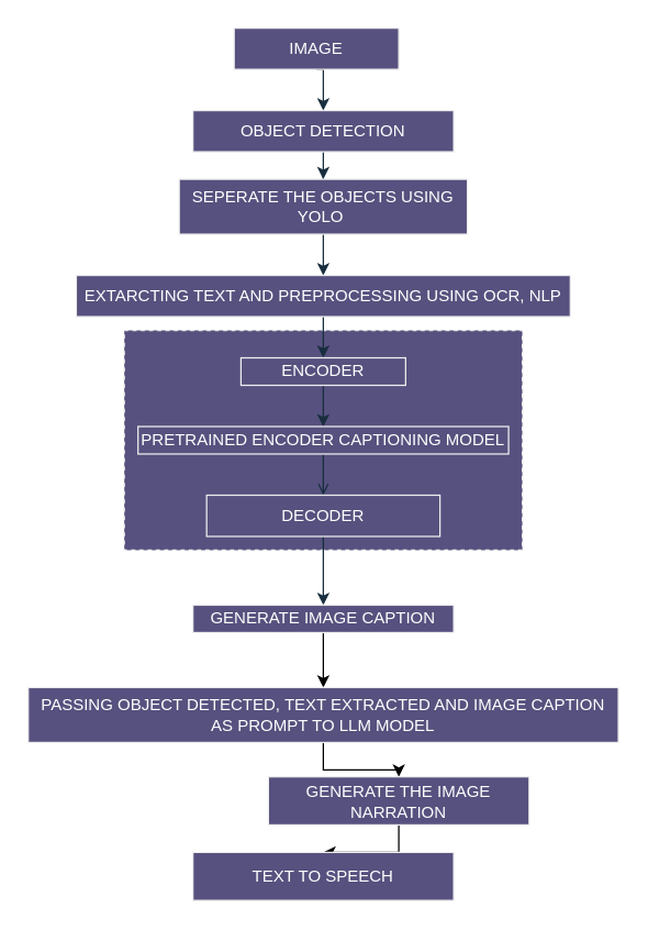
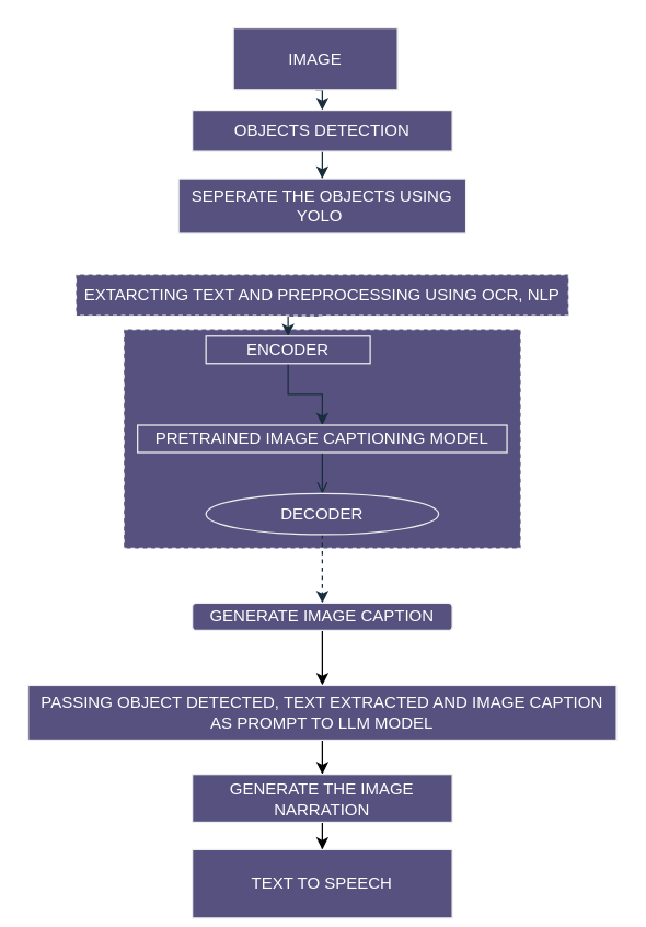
  <mxCell id="0" />
  <mxCell id="1" parent="0" />
  <mxCell id="2" value="" style="rounded=0;whiteSpace=wrap;html=1;dashed=1;labelBackgroundColor=none;fillColor=#56517E;strokeColor=#EEEEEE;fontColor=#FFFFFF;" parent="1" vertex="1"><mxGeometry x="90" y="240" width="290" height="160" as="geometry" /></mxCell>
  <mxCell id="3" style="edgeStyle=orthogonalEdgeStyle;rounded=0;orthogonalLoop=1;jettySize=auto;html=1;exitX=0.5;exitY=1;exitDx=0;exitDy=0;entryX=0.5;entryY=0;entryDx=0;entryDy=0;labelBackgroundColor=none;strokeColor=#182E3E;fontColor=default;" parent="1" source="4" target="6" edge="1"><mxGeometry relative="1" as="geometry" /></mxCell>
- <mxCell id="4" value="IMAGE" style="rounded=0;whiteSpace=wrap;html=1;labelBackgroundColor=none;fillColor=#56517E;strokeColor=#EEEEEE;fontColor=#FFFFFF;" parent="1" vertex="1"><mxGeometry x="170" y="20" width="120" height="30" as="geometry" /></mxCell>
+ <mxCell id="4" value="IMAGE" style="rounded=0;whiteSpace=wrap;html=1;labelBackgroundColor=none;fillColor=#56517E;strokeColor=#EEEEEE;fontColor=#FFFFFF;" parent="1" vertex="1"><mxGeometry x="170" y="20" width="120" height="45" as="geometry" /></mxCell>
  <mxCell id="5" style="edgeStyle=orthogonalEdgeStyle;rounded=0;orthogonalLoop=1;jettySize=auto;html=1;exitX=0.5;exitY=1;exitDx=0;exitDy=0;labelBackgroundColor=none;strokeColor=#182E3E;fontColor=default;" parent="1" source="6" target="8" edge="1"><mxGeometry relative="1" as="geometry" /></mxCell>
- <mxCell id="6" value="OBJECT DETECTION" style="rounded=0;whiteSpace=wrap;html=1;labelBackgroundColor=none;fillColor=#56517E;strokeColor=#EEEEEE;fontColor=#FFFFFF;" parent="1" vertex="1"><mxGeometry x="140" y="80" width="190" height="30" as="geometry" /></mxCell>
- <mxCell id="7" style="edgeStyle=orthogonalEdgeStyle;rounded=0;orthogonalLoop=1;jettySize=auto;html=1;exitX=0.5;exitY=1;exitDx=0;exitDy=0;entryX=0.5;entryY=0;entryDx=0;entryDy=0;labelBackgroundColor=none;strokeColor=#182E3E;fontColor=default;" parent="1" source="8" target="10" edge="1"><mxGeometry relative="1" as="geometry" /></mxCell>
+ <mxCell id="6" value="OBJECTS DETECTION" style="rounded=0;whiteSpace=wrap;html=1;labelBackgroundColor=none;fillColor=#56517E;strokeColor=#EEEEEE;fontColor=#FFFFFF;" parent="1" vertex="1"><mxGeometry x="140" y="80" width="190" height="30" as="geometry" /></mxCell>
  <mxCell id="8" value="SEPERATE THE OBJECTS USING YOLO&amp;nbsp;" style="rounded=0;whiteSpace=wrap;html=1;labelBackgroundColor=none;fillColor=#56517E;strokeColor=#EEEEEE;fontColor=#FFFFFF;" parent="1" vertex="1"><mxGeometry x="130" y="130" width="210" height="40" as="geometry" /></mxCell>
  <mxCell id="9" style="edgeStyle=orthogonalEdgeStyle;rounded=0;orthogonalLoop=1;jettySize=auto;html=1;exitX=0.5;exitY=1;exitDx=0;exitDy=0;entryX=0.5;entryY=0;entryDx=0;entryDy=0;labelBackgroundColor=none;strokeColor=#182E3E;fontColor=default;" parent="1" source="10" target="12" edge="1"><mxGeometry relative="1" as="geometry" /></mxCell>
- <mxCell id="10" value="EXTARCTING TEXT AND PREPROCESSING USING OCR, NLP" style="rounded=0;whiteSpace=wrap;html=1;labelBackgroundColor=none;fillColor=#56517E;strokeColor=#EEEEEE;fontColor=#FFFFFF;" parent="1" vertex="1"><mxGeometry x="55" y="200" width="360" height="30" as="geometry" /></mxCell>
+ <mxCell id="10" value="EXTARCTING TEXT AND PREPROCESSING USING OCR, NLP" style="rounded=0;whiteSpace=wrap;html=1;labelBackgroundColor=none;fillColor=#56517E;strokeColor=#EEEEEE;fontColor=#FFFFFF;dashed=1;" parent="1" vertex="1"><mxGeometry x="55" y="200" width="360" height="30" as="geometry" /></mxCell>
  <mxCell id="11" style="edgeStyle=orthogonalEdgeStyle;rounded=0;orthogonalLoop=1;jettySize=auto;html=1;exitX=0.5;exitY=1;exitDx=0;exitDy=0;entryX=0.5;entryY=0;entryDx=0;entryDy=0;labelBackgroundColor=none;strokeColor=#182E3E;fontColor=default;" parent="1" source="12" target="14" edge="1"><mxGeometry relative="1" as="geometry" /></mxCell>
- <mxCell id="12" value="ENCODER" style="rounded=0;whiteSpace=wrap;html=1;labelBackgroundColor=none;fillColor=#56517E;strokeColor=#EEEEEE;fontColor=#FFFFFF;" parent="1" vertex="1"><mxGeometry x="175" y="260" width="120" height="20" as="geometry" /></mxCell>
+ <mxCell id="12" value="ENCODER" style="rounded=0;whiteSpace=wrap;html=1;labelBackgroundColor=none;fillColor=#56517E;strokeColor=#EEEEEE;fontColor=#FFFFFF;" parent="1" vertex="1"><mxGeometry x="150" y="245" width="120" height="20" as="geometry" /></mxCell>
  <mxCell id="13" style="edgeStyle=orthogonalEdgeStyle;rounded=0;orthogonalLoop=1;jettySize=auto;html=1;exitX=0.5;exitY=1;exitDx=0;exitDy=0;entryX=0.5;entryY=0;entryDx=0;entryDy=0;labelBackgroundColor=none;strokeColor=#182E3E;fontColor=default;endArrow=open;" parent="1" source="14" target="16" edge="1"><mxGeometry relative="1" as="geometry" /></mxCell>
- <mxCell id="14" value="PRETRAINED ENCODER CAPTIONING MODEL" style="rounded=0;whiteSpace=wrap;html=1;labelBackgroundColor=none;fillColor=#56517E;strokeColor=#EEEEEE;fontColor=#FFFFFF;" parent="1" vertex="1"><mxGeometry x="100" y="310" width="270" height="20" as="geometry" /></mxCell>
- <mxCell id="15" style="edgeStyle=orthogonalEdgeStyle;rounded=0;orthogonalLoop=1;jettySize=auto;html=1;exitX=0.5;exitY=1;exitDx=0;exitDy=0;entryX=0.5;entryY=0;entryDx=0;entryDy=0;labelBackgroundColor=none;strokeColor=#182E3E;fontColor=default;" parent="1" source="16" target="18" edge="1"><mxGeometry relative="1" as="geometry" /></mxCell>
- <mxCell id="16" value="DECODER" style="rounded=0;whiteSpace=wrap;html=1;labelBackgroundColor=none;fillColor=#56517E;strokeColor=#EEEEEE;fontColor=#FFFFFF;" parent="1" vertex="1"><mxGeometry x="150" y="360" width="170" height="30" as="geometry" /></mxCell>
+ <mxCell id="14" value="PRETRAINED IMAGE CAPTIONING MODEL" style="rounded=0;whiteSpace=wrap;html=1;labelBackgroundColor=none;fillColor=#56517E;strokeColor=#EEEEEE;fontColor=#FFFFFF;" parent="1" vertex="1"><mxGeometry x="100" y="310" width="270" height="20" as="geometry" /></mxCell>
+ <mxCell id="15" style="edgeStyle=orthogonalEdgeStyle;rounded=0;orthogonalLoop=1;jettySize=auto;html=1;exitX=0.5;exitY=1;exitDx=0;exitDy=0;entryX=0.5;entryY=0;entryDx=0;entryDy=0;labelBackgroundColor=none;strokeColor=#182E3E;fontColor=default;dashed=1;" parent="1" source="16" target="18" edge="1"><mxGeometry relative="1" as="geometry" /></mxCell>
+ <mxCell id="16" value="DECODER" style="ellipse;whiteSpace=wrap;html=1;labelBackgroundColor=none;fillColor=#56517E;strokeColor=#EEEEEE;fontColor=#FFFFFF;" parent="1" vertex="1"><mxGeometry x="150" y="360" width="170" height="30" as="geometry" /></mxCell>
  <mxCell id="17" style="edgeStyle=orthogonalEdgeStyle;rounded=0;hachureGap=4;orthogonalLoop=1;jettySize=auto;html=1;exitX=0.5;exitY=1;exitDx=0;exitDy=0;entryX=0.5;entryY=0;entryDx=0;entryDy=0;fontFamily=Architects Daughter;fontSource=https%3A%2F%2Ffonts.googleapis.com%2Fcss%3Ffamily%3DArchitects%2BDaughter;curved=0;flowAnimation=0;" edge="1" parent="1" source="18" target="20"><mxGeometry relative="1" as="geometry" /></mxCell>
- <mxCell id="18" value="GENERATE IMAGE CAPTION" style="rounded=0;whiteSpace=wrap;html=1;labelBackgroundColor=none;fillColor=#56517E;strokeColor=#EEEEEE;fontColor=#FFFFFF;" parent="1" vertex="1"><mxGeometry x="140" y="440" width="190" height="20" as="geometry" /></mxCell>
+ <mxCell id="18" value="GENERATE IMAGE CAPTION" style="whiteSpace=wrap;html=1;labelBackgroundColor=none;fillColor=#56517E;strokeColor=#EEEEEE;fontColor=#FFFFFF;rounded=1;" parent="1" vertex="1"><mxGeometry x="140" y="440" width="190" height="20" as="geometry" /></mxCell>
  <mxCell id="19" style="edgeStyle=orthogonalEdgeStyle;rounded=0;hachureGap=4;orthogonalLoop=1;jettySize=auto;html=1;exitX=0.5;exitY=1;exitDx=0;exitDy=0;fontFamily=Architects Daughter;fontSource=https%3A%2F%2Ffonts.googleapis.com%2Fcss%3Ffamily%3DArchitects%2BDaughter;" edge="1" parent="1" source="20" target="22"><mxGeometry relative="1" as="geometry" /></mxCell>
  <mxCell id="20" value="PASSING OBJECT DETECTED, TEXT EXTRACTED AND IMAGE CAPTION AS PROMPT TO LLM MODEL" style="rounded=0;whiteSpace=wrap;html=1;labelBackgroundColor=none;fillColor=#56517E;strokeColor=#EEEEEE;fontColor=#FFFFFF;" vertex="1" parent="1"><mxGeometry x="20" y="500" width="430" height="40" as="geometry" /></mxCell>
  <mxCell id="21" style="edgeStyle=orthogonalEdgeStyle;rounded=0;hachureGap=4;orthogonalLoop=1;jettySize=auto;html=1;exitX=0.5;exitY=1;exitDx=0;exitDy=0;fontFamily=Architects Daughter;fontSource=https%3A%2F%2Ffonts.googleapis.com%2Fcss%3Ffamily%3DArchitects%2BDaughter;" edge="1" parent="1" source="22" target="23"><mxGeometry relative="1" as="geometry" /></mxCell>
- <mxCell id="22" value="GENERATE THE IMAGE NARRATION" style="rounded=0;whiteSpace=wrap;html=1;labelBackgroundColor=none;fillColor=#56517E;strokeColor=#EEEEEE;fontColor=#FFFFFF;" vertex="1" parent="1"><mxGeometry x="195" y="565" width="190" height="35" as="geometry" /></mxCell>
- <mxCell id="23" value="TEXT TO SPEECH" style="rounded=0;whiteSpace=wrap;html=1;labelBackgroundColor=none;fillColor=#56517E;strokeColor=#EEEEEE;fontColor=#FFFFFF;" vertex="1" parent="1"><mxGeometry x="140" y="620" width="190" height="35" as="geometry" /></mxCell>
+ <mxCell id="22" value="GENERATE THE IMAGE NARRATION" style="rounded=0;whiteSpace=wrap;html=1;labelBackgroundColor=none;fillColor=#56517E;strokeColor=#EEEEEE;fontColor=#FFFFFF;" vertex="1" parent="1"><mxGeometry x="140" y="565" width="190" height="35" as="geometry" /></mxCell>
+ <mxCell id="23" value="TEXT TO SPEECH" style="rounded=0;whiteSpace=wrap;html=1;labelBackgroundColor=none;fillColor=#56517E;strokeColor=#EEEEEE;fontColor=#FFFFFF;" vertex="1" parent="1"><mxGeometry x="140" y="620" width="190" height="50" as="geometry" /></mxCell>
